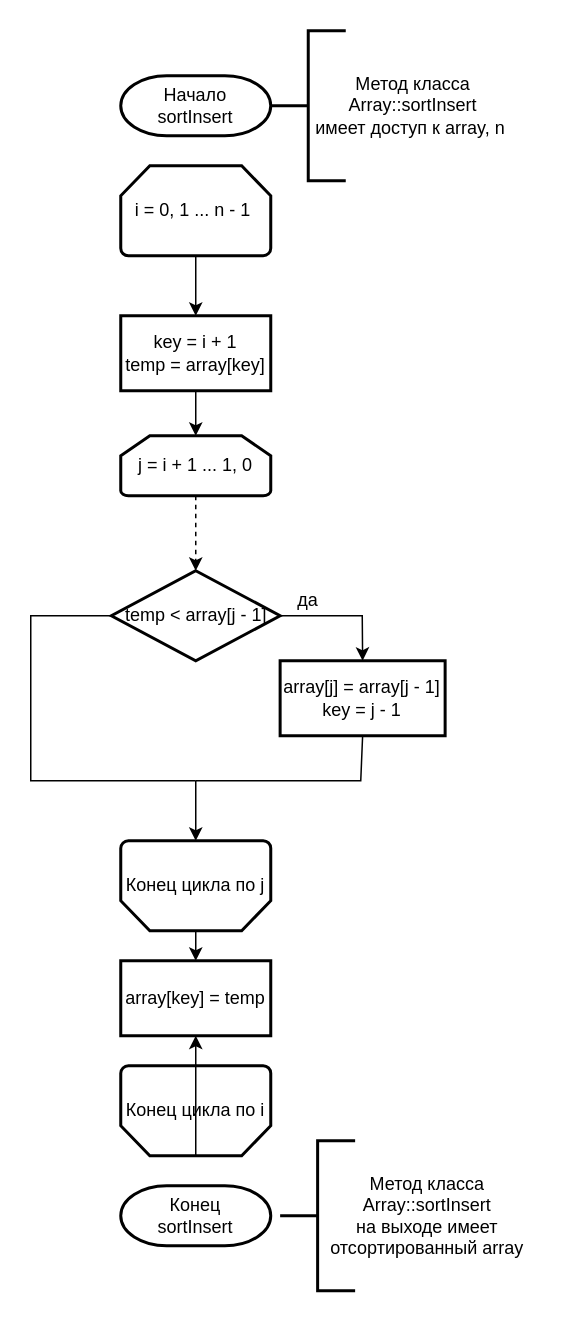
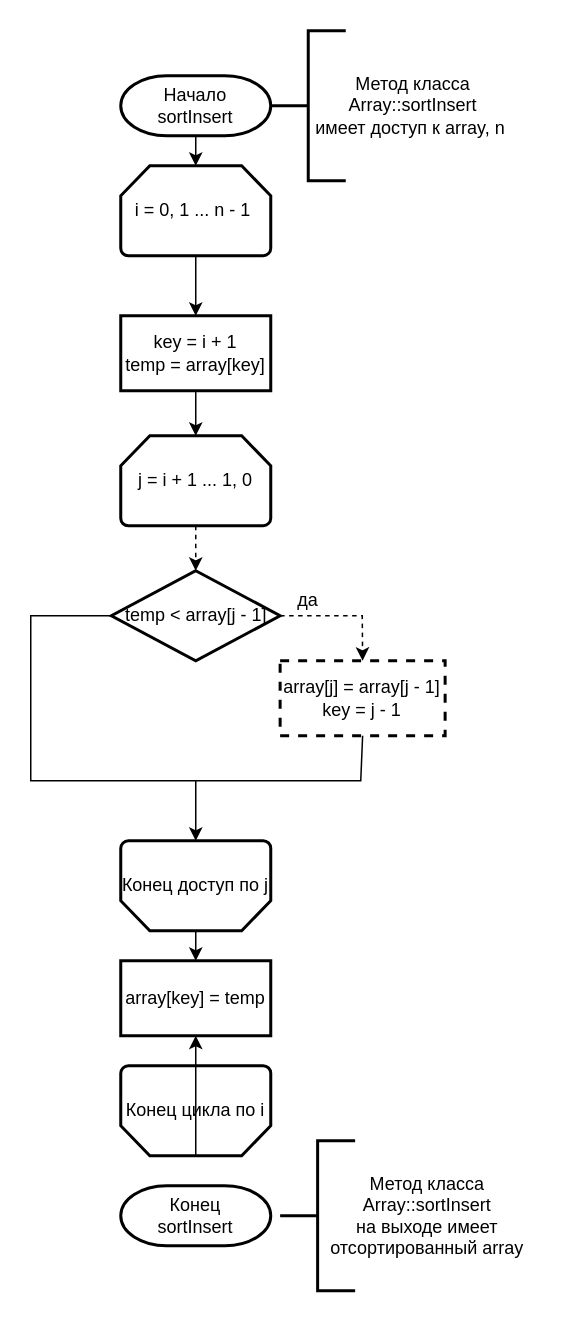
  <mxCell id="0" />
  <mxCell id="1" parent="0" />
  <mxCell id="2" value="Начало &lt;br&gt;sortInsert" style="strokeWidth=2;html=1;shape=mxgraph.flowchart.terminator;whiteSpace=wrap;" vertex="1" parent="1"><mxGeometry x="80" y="50" width="100" height="40" as="geometry" /></mxCell>
  <mxCell id="3" value="Конец &lt;br&gt;sortInsert" style="strokeWidth=2;html=1;shape=mxgraph.flowchart.terminator;whiteSpace=wrap;" vertex="1" parent="1"><mxGeometry x="80" y="790" width="100" height="40" as="geometry" /></mxCell>
  <mxCell id="4" value="i = 0, 1 ... n - 1&amp;nbsp;" style="strokeWidth=2;html=1;shape=mxgraph.flowchart.loop_limit;whiteSpace=wrap;" vertex="1" parent="1"><mxGeometry x="80" y="110" width="100" height="60" as="geometry" /></mxCell>
- <mxCell id="5" value="j = i + 1 ... 1, 0" style="strokeWidth=2;html=1;shape=mxgraph.flowchart.loop_limit;whiteSpace=wrap;" vertex="1" parent="1"><mxGeometry x="80" y="290" width="100" height="40" as="geometry" /></mxCell>
- <mxCell id="6" value="Конец цикла по j" style="strokeWidth=2;html=1;shape=mxgraph.flowchart.loop_limit;whiteSpace=wrap;direction=west;" vertex="1" parent="1"><mxGeometry x="80" y="560" width="100" height="60" as="geometry" /></mxCell>
+ <mxCell id="5" value="j = i + 1 ... 1, 0" style="strokeWidth=2;html=1;shape=mxgraph.flowchart.loop_limit;whiteSpace=wrap;" vertex="1" parent="1"><mxGeometry x="80" y="290" width="100" height="60" as="geometry" /></mxCell>
+ <mxCell id="6" value="Конец доступ по j" style="strokeWidth=2;html=1;shape=mxgraph.flowchart.loop_limit;whiteSpace=wrap;direction=west;" vertex="1" parent="1"><mxGeometry x="80" y="560" width="100" height="60" as="geometry" /></mxCell>
  <mxCell id="7" value="Конец цикла по i" style="strokeWidth=2;html=1;shape=mxgraph.flowchart.loop_limit;whiteSpace=wrap;direction=west;fillColor=none;" vertex="1" parent="1"><mxGeometry x="80" y="710" width="100" height="60" as="geometry" /></mxCell>
  <mxCell id="8" value="temp &amp;lt; array[j - 1]" style="strokeWidth=2;html=1;shape=mxgraph.flowchart.decision;whiteSpace=wrap;fillColor=none;" vertex="1" parent="1"><mxGeometry x="73.75" y="380" width="112.5" height="60" as="geometry" /></mxCell>
- <mxCell id="9" value="array[j] = array[j - 1]&lt;br&gt;key = j - 1" style="rounded=0;whiteSpace=wrap;html=1;absoluteArcSize=1;arcSize=14;strokeWidth=2;fillColor=none;" vertex="1" parent="1"><mxGeometry x="186.25" y="440" width="110" height="50" as="geometry" /></mxCell>
+ <mxCell id="9" value="array[j] = array[j - 1]&lt;br&gt;key = j - 1" style="rounded=0;whiteSpace=wrap;html=1;absoluteArcSize=1;arcSize=14;strokeWidth=2;fillColor=none;dashed=1;" vertex="1" parent="1"><mxGeometry x="186.25" y="440" width="110" height="50" as="geometry" /></mxCell>
+ <mxCell id="10" value="" style="endArrow=classic;html=1;exitX=0.5;exitY=1;exitDx=0;exitDy=0;exitPerimeter=0;entryX=0.5;entryY=0;entryDx=0;entryDy=0;entryPerimeter=0;" edge="1" parent="1" source="2" target="4"><mxGeometry width="50" height="50" relative="1" as="geometry"><mxPoint x="160" y="410" as="sourcePoint" /><mxPoint x="210" y="360" as="targetPoint" /></mxGeometry></mxCell>
  <mxCell id="11" value="" style="endArrow=classic;html=1;exitX=0.5;exitY=1;exitDx=0;exitDy=0;exitPerimeter=0;entryX=0.5;entryY=0;entryDx=0;entryDy=0;" edge="1" parent="1" source="4" target="25"><mxGeometry width="50" height="50" relative="1" as="geometry"><mxPoint x="160" y="310" as="sourcePoint" /><mxPoint x="210" y="260" as="targetPoint" /></mxGeometry></mxCell>
  <mxCell id="12" value="" style="endArrow=classic;html=1;exitX=0.5;exitY=1;exitDx=0;exitDy=0;exitPerimeter=0;entryX=0.5;entryY=0;entryDx=0;entryDy=0;entryPerimeter=0;dashed=1;" edge="1" parent="1" source="5" target="8"><mxGeometry width="50" height="50" relative="1" as="geometry"><mxPoint x="160" y="310" as="sourcePoint" /><mxPoint x="210" y="260" as="targetPoint" /></mxGeometry></mxCell>
- <mxCell id="13" value="" style="endArrow=classic;html=1;exitX=1;exitY=0.5;exitDx=0;exitDy=0;exitPerimeter=0;entryX=0.5;entryY=0;entryDx=0;entryDy=0;rounded=0;" edge="1" parent="1" source="8" target="9"><mxGeometry width="50" height="50" relative="1" as="geometry"><mxPoint x="160" y="410" as="sourcePoint" /><mxPoint x="210" y="360" as="targetPoint" /><Array as="points"><mxPoint x="241" y="410" /></Array></mxGeometry></mxCell>
+ <mxCell id="13" value="" style="endArrow=classic;html=1;exitX=1;exitY=0.5;exitDx=0;exitDy=0;exitPerimeter=0;entryX=0.5;entryY=0;entryDx=0;entryDy=0;rounded=0;dashed=1;" edge="1" parent="1" source="8" target="9"><mxGeometry width="50" height="50" relative="1" as="geometry"><mxPoint x="160" y="410" as="sourcePoint" /><mxPoint x="210" y="360" as="targetPoint" /><Array as="points"><mxPoint x="241" y="410" /></Array></mxGeometry></mxCell>
  <mxCell id="14" value="" style="endArrow=none;html=1;exitX=0.5;exitY=1;exitDx=0;exitDy=0;rounded=0;endFill=0;" edge="1" parent="1" source="9"><mxGeometry width="50" height="50" relative="1" as="geometry"><mxPoint x="160" y="510" as="sourcePoint" /><mxPoint x="130" y="520" as="targetPoint" /><Array as="points"><mxPoint x="240" y="520" /></Array></mxGeometry></mxCell>
  <mxCell id="15" value="" style="endArrow=none;html=1;exitX=0;exitY=0.5;exitDx=0;exitDy=0;exitPerimeter=0;rounded=0;endFill=0;" edge="1" parent="1" source="8"><mxGeometry width="50" height="50" relative="1" as="geometry"><mxPoint x="160" y="510" as="sourcePoint" /><mxPoint x="130" y="520" as="targetPoint" /><Array as="points"><mxPoint x="20" y="410" /><mxPoint x="20" y="520" /></Array></mxGeometry></mxCell>
  <mxCell id="16" value="" style="endArrow=classic;html=1;entryX=0.5;entryY=1;entryDx=0;entryDy=0;entryPerimeter=0;" edge="1" parent="1" target="6"><mxGeometry width="50" height="50" relative="1" as="geometry"><mxPoint x="130" y="520" as="sourcePoint" /><mxPoint x="210" y="460" as="targetPoint" /></mxGeometry></mxCell>
  <mxCell id="17" value="" style="endArrow=classic;html=1;exitX=0.5;exitY=0;exitDx=0;exitDy=0;exitPerimeter=0;entryX=0.5;entryY=0;entryDx=0;entryDy=0;" edge="1" parent="1" source="6" target="24"><mxGeometry width="50" height="50" relative="1" as="geometry"><mxPoint x="160" y="710" as="sourcePoint" /><mxPoint x="210" y="660" as="targetPoint" /></mxGeometry></mxCell>
  <mxCell id="18" value="" style="endArrow=classic;html=1;exitX=0.5;exitY=0;exitDx=0;exitDy=0;exitPerimeter=0;" edge="1" parent="1" source="7" target="24"><mxGeometry width="50" height="50" relative="1" as="geometry"><mxPoint x="160" y="710" as="sourcePoint" /><mxPoint x="130" y="690" as="targetPoint" /></mxGeometry></mxCell>
  <mxCell id="19" value="" style="strokeWidth=2;html=1;shape=mxgraph.flowchart.annotation_2;align=left;labelPosition=right;pointerEvents=1;rounded=0;fillColor=none;" vertex="1" parent="1"><mxGeometry x="186.25" y="760" width="50" height="100" as="geometry" /></mxCell>
  <mxCell id="20" value="" style="strokeWidth=2;html=1;shape=mxgraph.flowchart.annotation_2;align=left;labelPosition=right;pointerEvents=1;rounded=0;fillColor=none;" vertex="1" parent="1"><mxGeometry x="180" y="20" width="50" height="100" as="geometry" /></mxCell>
  <mxCell id="21" value="да&lt;br&gt;" style="text;html=1;strokeColor=none;fillColor=none;align=center;verticalAlign=middle;whiteSpace=wrap;rounded=0;" vertex="1" parent="1"><mxGeometry x="185" y="390" width="40" height="20" as="geometry" /></mxCell>
  <mxCell id="22" value="Метод класса Array::sortInsert&lt;br&gt;имеет доступ к array, n&amp;nbsp;" style="text;html=1;strokeColor=none;fillColor=none;align=center;verticalAlign=middle;whiteSpace=wrap;rounded=0;" vertex="1" parent="1"><mxGeometry x="205" y="40" width="140" height="60" as="geometry" /></mxCell>
  <mxCell id="23" value="&lt;span&gt;Метод класса &lt;br&gt;Array::sortInsert&lt;br&gt;на выходе имеет &lt;br&gt;отсортированный array&lt;br&gt;&lt;/span&gt;" style="text;html=1;align=center;verticalAlign=middle;resizable=0;points=[];autosize=1;strokeColor=none;" vertex="1" parent="1"><mxGeometry x="214" y="780" width="140" height="60" as="geometry" /></mxCell>
  <mxCell id="24" value="array[key] = temp" style="rounded=0;whiteSpace=wrap;html=1;absoluteArcSize=1;arcSize=14;strokeWidth=2;fillColor=none;" vertex="1" parent="1"><mxGeometry x="80" y="640" width="100" height="50" as="geometry" /></mxCell>
  <mxCell id="25" value="key = i + 1&lt;br&gt;temp = array[key]" style="rounded=0;whiteSpace=wrap;html=1;absoluteArcSize=1;arcSize=14;strokeWidth=2;fillColor=none;" vertex="1" parent="1"><mxGeometry x="80" y="210" width="100" height="50" as="geometry" /></mxCell>
  <mxCell id="26" value="" style="endArrow=classic;html=1;exitX=0.5;exitY=1;exitDx=0;exitDy=0;entryX=0.5;entryY=0;entryDx=0;entryDy=0;entryPerimeter=0;" edge="1" parent="1" source="25" target="5"><mxGeometry width="50" height="50" relative="1" as="geometry"><mxPoint x="140" y="360" as="sourcePoint" /><mxPoint x="140" y="390" as="targetPoint" /><Array as="points" /></mxGeometry></mxCell>
